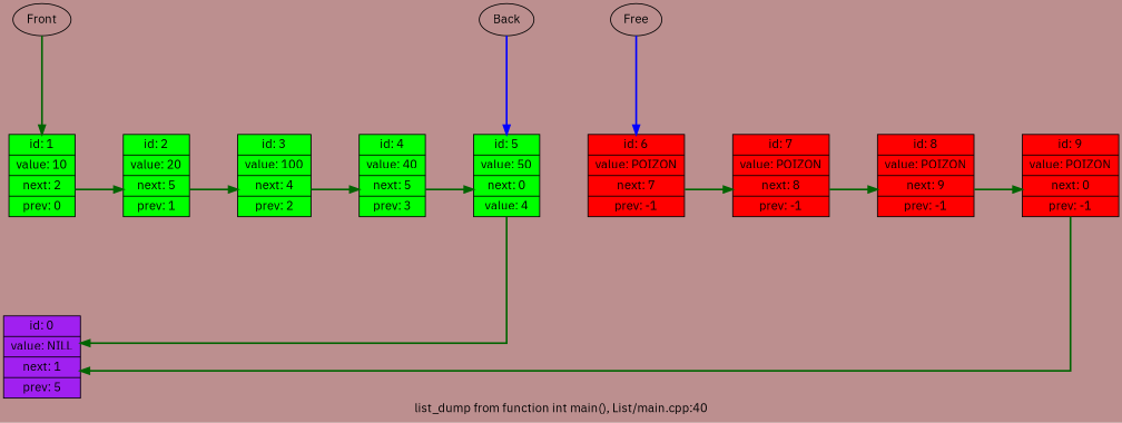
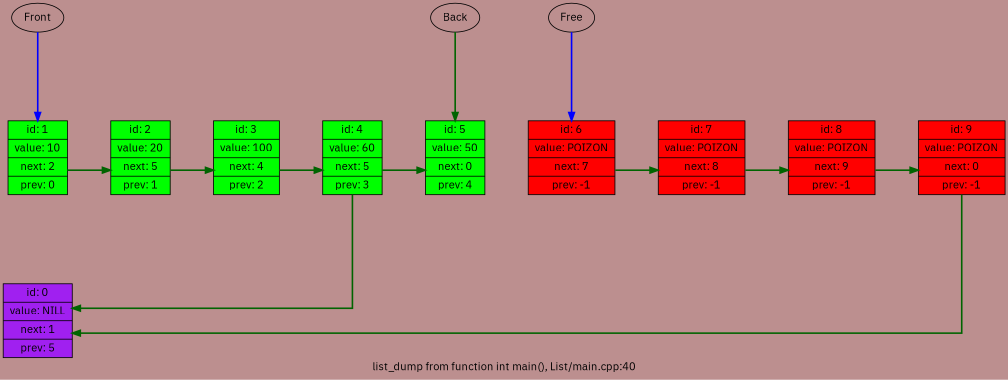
  digraph {
    bgcolor=RosyBrown
    fontname="IBM Plex Sans"
    label="list_dump from function int main(), List/main.cpp:40"
    rankdir=TB
    splines=ortho
    node [fillcolor=green fontname="IBM Plex Sans" shape=record style=filled]
    edge [color=darkgreen constraint=true fontname="IBM Plex Sans" minlen=3 penwidth=2 style=invis]
    n1 [fillcolor=purple label=" {id: 0 | value: NILL | next: 1 | prev: 5}" width=0.2]
    n2 [label=" {id: 1 | value: 10 | next: 2 | prev: 0}" width=0.2]
    n3 [label=" {id: 2 | value: 20 | next: 5 | prev: 1}" width=0.2]
    n4 [label=" {id: 3 | value: 100 | next: 4 | prev: 2}" width=0.2]
-   n5 [label=" {id: 4 | value: 40 | next: 5 | prev: 3}" width=0.2]
-   n6 [label=" {id: 5 | value: 50 | next: 0 | value: 4}" width=0.2]
+   n5 [label=" {id: 4 | value: 60 | next: 5 | prev: 3}" width=0.2]
+   n6 [label=" {id: 5 | value: 50 | next: 0 | prev: 4}" width=0.2]
    n7 [fillcolor=red label=" {id: 6 | value: POIZON | next: 7 | prev: -1}" width=0.2]
    n8 [fillcolor=red label=" {id: 7 | value: POIZON | next: 8 | prev: -1}" width=0.2]
    n9 [fillcolor=red label=" {id: 8 | value: POIZON | next: 9 | prev: -1}" width=0.2]
    n10 [fillcolor=red label=" {id: 9 | value: POIZON | next: 0 | prev: -1}" width=0.2]
    Free [fillcolor="" shape="" style=""]
    Front [fillcolor="" shape="" style=""]
    Back [fillcolor="" shape="" style=""]
    subgraph sub_1 {
      rank=max
      n1
    }
    subgraph sub_2 {
      rank=same
      n2
      n3
      n4
      n5
      n6
      n7
      n8
      n9
      n10
    }
    n1 -> n2 [weight=10000]
    n2 -> n3 [weight=10000]
    n2 -> n3 [constraint=false style=solid]
    n3 -> n4 [weight=10000]
    n3 -> n4 [constraint=false style=solid]
    n4 -> n5 [weight=10000]
    n4 -> n5 [constraint=false style=solid]
    n5 -> n6 [weight=10000]
    n5 -> n6 [constraint=false style=solid]
-   n6 -> n1 [constraint=false style=solid]
+   n5 -> n1 [constraint=false style=solid]
    n6 -> n7 [weight=10000]
    n7 -> n8 [weight=10000]
    n7 -> n8 [constraint=false style=solid]
    n8 -> n9 [weight=10000]
    n8 -> n9 [constraint=false style=solid]
    n9 -> n10 [weight=10000]
    n9 -> n10 [constraint=false style=solid]
    n10 -> n1 [constraint=false style=solid]
    Free -> n7 [color=blue constraint="" style=""]
-   Front -> n2 [constraint="" style=""]
-   Back -> n6 [color=blue constraint="" style=""]
+   Front -> n2 [color=blue constraint="" style=""]
+   Back -> n6 [constraint="" style=""]
  }
